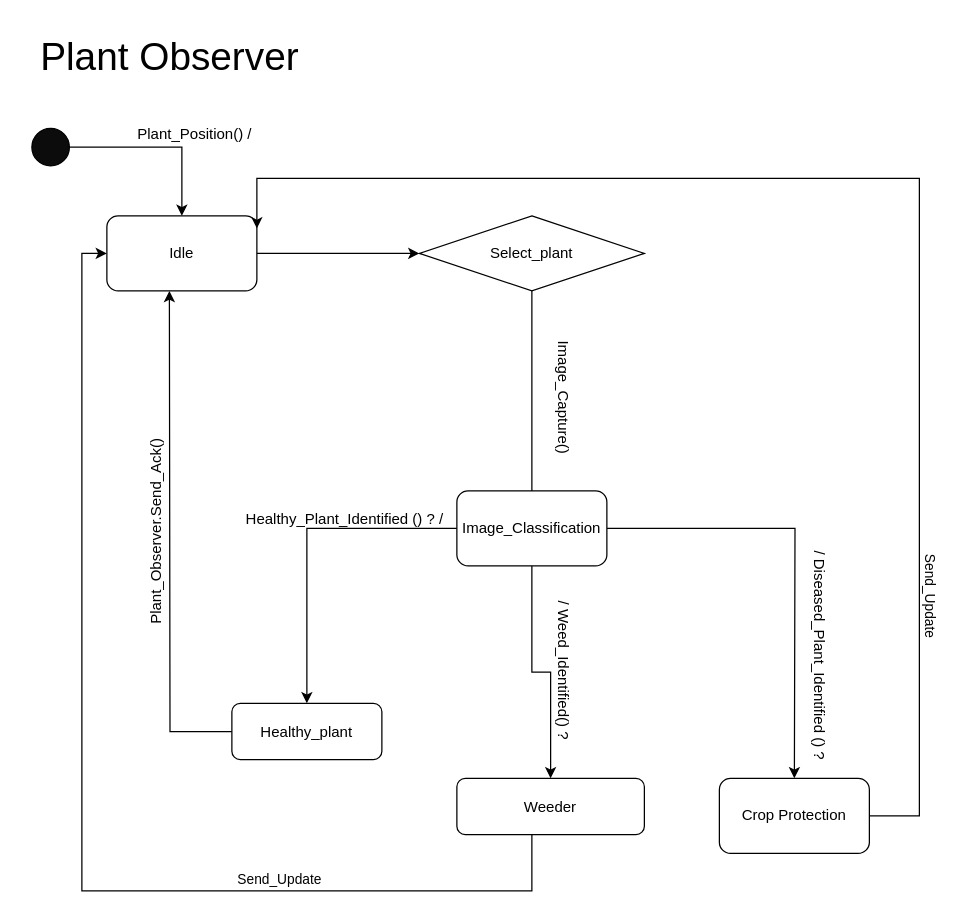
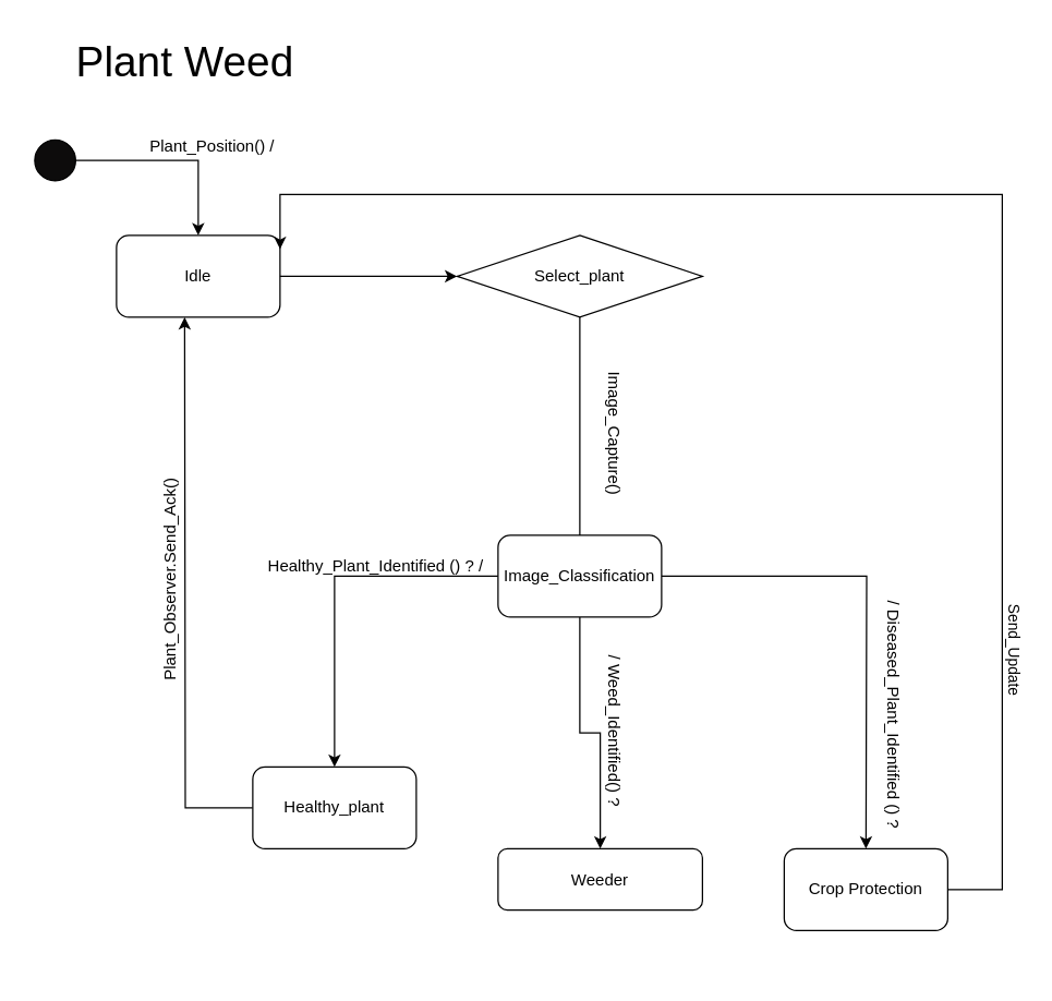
  <mxCell id="0" />
  <mxCell id="1" parent="0" />
  <mxCell id="2" value="Idle" style="rounded=1;whiteSpace=wrap;html=1;" parent="1" vertex="1"><mxGeometry x="85" y="172" width="120" height="60" as="geometry" /></mxCell>
  <mxCell id="3" style="edgeStyle=orthogonalEdgeStyle;rounded=0;orthogonalLoop=1;jettySize=auto;html=1;entryX=0.5;entryY=0;entryDx=0;entryDy=0;" parent="1" source="4" target="2" edge="1"><mxGeometry relative="1" as="geometry" /></mxCell>
  <mxCell id="4" value="" style="ellipse;whiteSpace=wrap;html=1;aspect=fixed;fillColor=#0d0c0c;" parent="1" vertex="1"><mxGeometry x="25" y="102" width="30" height="30" as="geometry" /></mxCell>
  <mxCell id="5" value="Plant_Position() /" style="text;html=1;align=center;verticalAlign=middle;resizable=0;points=[];autosize=1;strokeColor=none;fillColor=none;" parent="1" vertex="1"><mxGeometry x="100" y="92" width="110" height="30" as="geometry" /></mxCell>
  <mxCell id="6" style="edgeStyle=orthogonalEdgeStyle;rounded=0;orthogonalLoop=1;jettySize=auto;html=1;endArrow=none;" parent="1" source="7" target="13" edge="1"><mxGeometry relative="1" as="geometry" /></mxCell>
  <mxCell id="7" value="Select_plant" style="rhombus;whiteSpace=wrap;html=1;" parent="1" vertex="1"><mxGeometry x="335" y="172" width="180" height="60" as="geometry" /></mxCell>
  <mxCell id="8" value="" style="endArrow=classic;html=1;rounded=0;exitX=1;exitY=0.5;exitDx=0;exitDy=0;entryX=0;entryY=0.5;entryDx=0;entryDy=0;" parent="1" source="2" target="7" edge="1"><mxGeometry width="50" height="50" relative="1" as="geometry"><mxPoint x="355" y="272" as="sourcePoint" /><mxPoint x="405" y="222" as="targetPoint" /></mxGeometry></mxCell>
- <mxCell id="9" value="Plant Observer" style="text;html=1;align=center;verticalAlign=middle;resizable=0;points=[];autosize=1;strokeColor=none;fillColor=none;fontSize=31;" parent="1" vertex="1"><mxGeometry x="20" y="20" width="230" height="50" as="geometry" /></mxCell>
+ <mxCell id="9" value="Plant Weed" style="text;html=1;align=center;verticalAlign=middle;resizable=0;points=[];autosize=1;strokeColor=none;fillColor=none;fontSize=31;" parent="1" vertex="1"><mxGeometry x="20" y="20" width="230" height="50" as="geometry" /></mxCell>
  <mxCell id="10" style="edgeStyle=orthogonalEdgeStyle;rounded=0;orthogonalLoop=1;jettySize=auto;html=1;entryX=0.5;entryY=0;entryDx=0;entryDy=0;" parent="1" source="13" target="15" edge="1"><mxGeometry relative="1" as="geometry" /></mxCell>
  <mxCell id="11" style="edgeStyle=orthogonalEdgeStyle;rounded=0;orthogonalLoop=1;jettySize=auto;html=1;" parent="1" source="13" target="18" edge="1"><mxGeometry relative="1" as="geometry" /></mxCell>
  <mxCell id="12" style="edgeStyle=orthogonalEdgeStyle;rounded=0;orthogonalLoop=1;jettySize=auto;html=1;" parent="1" source="13" edge="1"><mxGeometry relative="1" as="geometry"><mxPoint x="635" y="622" as="targetPoint" /></mxGeometry></mxCell>
  <mxCell id="13" value="Image_Classification" style="rounded=1;whiteSpace=wrap;html=1;" parent="1" vertex="1"><mxGeometry x="365" y="392" width="120" height="60" as="geometry" /></mxCell>
  <mxCell id="14" style="edgeStyle=orthogonalEdgeStyle;rounded=0;orthogonalLoop=1;jettySize=auto;html=1;entryX=0.5;entryY=1;entryDx=0;entryDy=0;exitX=0;exitY=0.5;exitDx=0;exitDy=0;" parent="1" source="15" edge="1"><mxGeometry relative="1" as="geometry"><mxPoint x="235" y="562" as="sourcePoint" /><mxPoint x="135" y="232" as="targetPoint" /></mxGeometry></mxCell>
- <mxCell id="15" value="Healthy_plant" style="rounded=1;whiteSpace=wrap;html=1;" parent="1" vertex="1"><mxGeometry x="185" y="562" width="120" height="45" as="geometry" /></mxCell>
- <mxCell id="16" style="edgeStyle=orthogonalEdgeStyle;rounded=0;orthogonalLoop=1;jettySize=auto;html=1;entryX=0;entryY=0.5;entryDx=0;entryDy=0;" edge="1" parent="1" source="18" target="2"><mxGeometry relative="1" as="geometry"><Array as="points"><mxPoint x="425" y="712" /><mxPoint x="65" y="712" /><mxPoint x="65" y="202" /></Array></mxGeometry></mxCell>
- <mxCell id="17" value="Send_Update" style="edgeLabel;html=1;align=center;verticalAlign=middle;resizable=0;points=[];" vertex="1" connectable="0" parent="16"><mxGeometry x="-0.475" relative="1" as="geometry"><mxPoint x="-3" y="-10" as="offset" /></mxGeometry></mxCell>
+ <mxCell id="15" value="Healthy_plant" style="rounded=1;whiteSpace=wrap;html=1;" parent="1" vertex="1"><mxGeometry x="185" y="562" width="120" height="60" as="geometry" /></mxCell>
  <mxCell id="18" value="Weeder" style="rounded=1;whiteSpace=wrap;html=1;" parent="1" vertex="1"><mxGeometry x="365" y="622" width="150" height="45" as="geometry" /></mxCell>
  <mxCell id="19" value="Image_Capture()" style="text;html=1;align=center;verticalAlign=middle;resizable=0;points=[];autosize=1;strokeColor=none;fillColor=none;rotation=90;" parent="1" vertex="1"><mxGeometry x="395" y="302" width="110" height="30" as="geometry" /></mxCell>
  <mxCell id="20" value="/ Weed_Identified() ?&amp;nbsp;" style="text;html=1;align=center;verticalAlign=middle;resizable=0;points=[];autosize=1;strokeColor=none;fillColor=none;rotation=90;" parent="1" vertex="1"><mxGeometry x="380" y="522" width="140" height="30" as="geometry" /></mxCell>
  <mxCell id="21" value="/ Diseased_Plant_Identified () ?&amp;nbsp;" style="text;html=1;align=center;verticalAlign=middle;resizable=0;points=[];autosize=1;strokeColor=none;fillColor=none;rotation=90;" parent="1" vertex="1"><mxGeometry x="560" y="510" width="190" height="30" as="geometry" /></mxCell>
  <mxCell id="22" value="Healthy_Plant_Identified () ? /" style="text;html=1;align=center;verticalAlign=middle;resizable=0;points=[];autosize=1;strokeColor=none;fillColor=none;" parent="1" vertex="1"><mxGeometry x="185" y="400" width="180" height="30" as="geometry" /></mxCell>
  <mxCell id="23" value="Plant_Observer.Send_Ack()" style="text;html=1;align=center;verticalAlign=middle;resizable=0;points=[];autosize=1;strokeColor=none;fillColor=none;rotation=270;" parent="1" vertex="1"><mxGeometry x="40" y="410" width="170" height="30" as="geometry" /></mxCell>
  <mxCell id="24" style="edgeStyle=orthogonalEdgeStyle;rounded=0;orthogonalLoop=1;jettySize=auto;html=1;entryX=1;entryY=0.167;entryDx=0;entryDy=0;entryPerimeter=0;" edge="1" parent="1" source="26" target="2"><mxGeometry relative="1" as="geometry"><Array as="points"><mxPoint x="735" y="652" /><mxPoint x="735" y="142" /><mxPoint x="205" y="142" /></Array></mxGeometry></mxCell>
  <mxCell id="25" value="Send_Update" style="edgeLabel;html=1;align=center;verticalAlign=middle;resizable=0;points=[];rotation=90;" vertex="1" connectable="0" parent="24"><mxGeometry x="-0.612" relative="1" as="geometry"><mxPoint x="10" as="offset" /></mxGeometry></mxCell>
  <mxCell id="26" value="Crop Protection" style="rounded=1;whiteSpace=wrap;html=1;" parent="1" vertex="1"><mxGeometry x="575" y="622" width="120" height="60" as="geometry" /></mxCell>
